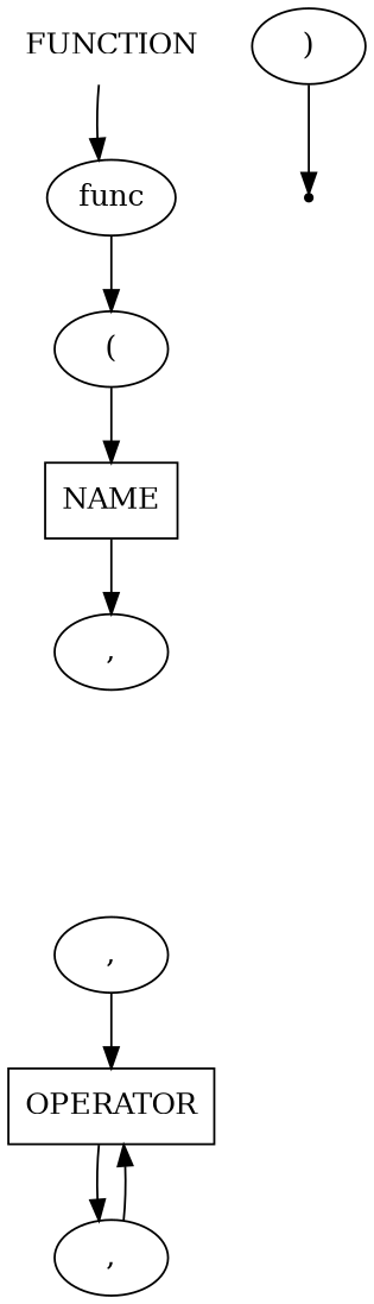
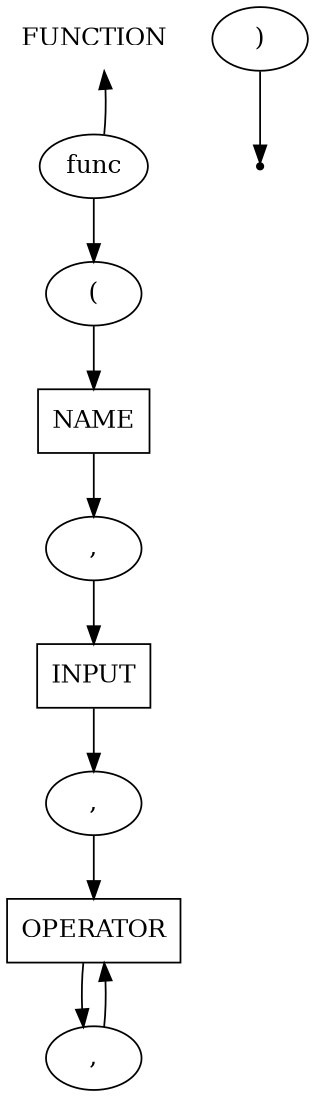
  digraph {
    node [shape=oval]
    n1 [label=FUNCTION shape=plaintext]
    n2 [label=func]
    n3 [label="("]
    n4 [label=NAME shape=box]
    n5 [label=","]
    n6 [label=")"]
    end [shape=point]
+   n8 [label=INPUT shape=box]
    n9 [label=","]
    n10 [label=OPERATOR shape=box]
    n11 [label=","]
-   n1 -> n2
+   n2 -> n1
    n2 -> n3
    n3 -> n4
    n4 -> n5
+   n5 -> n8
    n6 -> end
+   n8 -> n9
    n9 -> n10
    n10 -> n11
    n11 -> n10
  }
